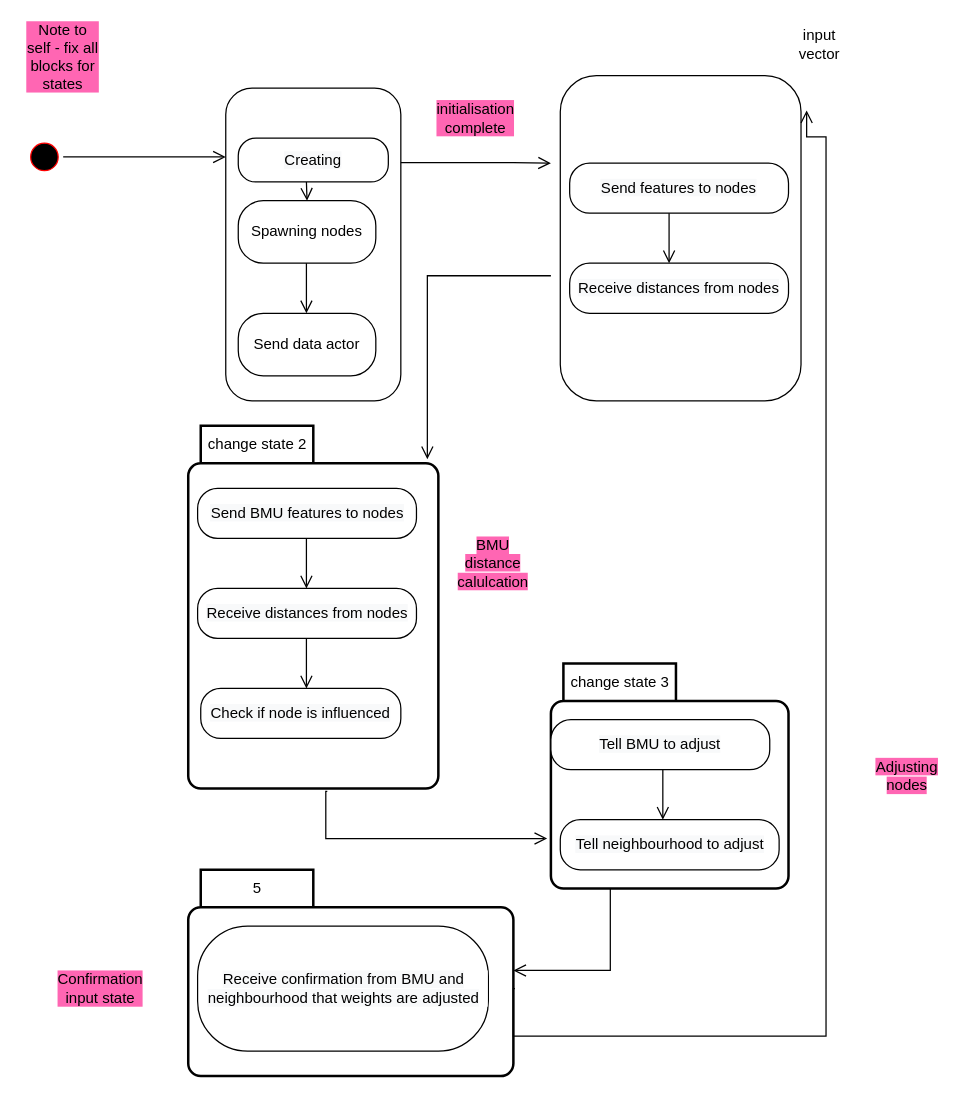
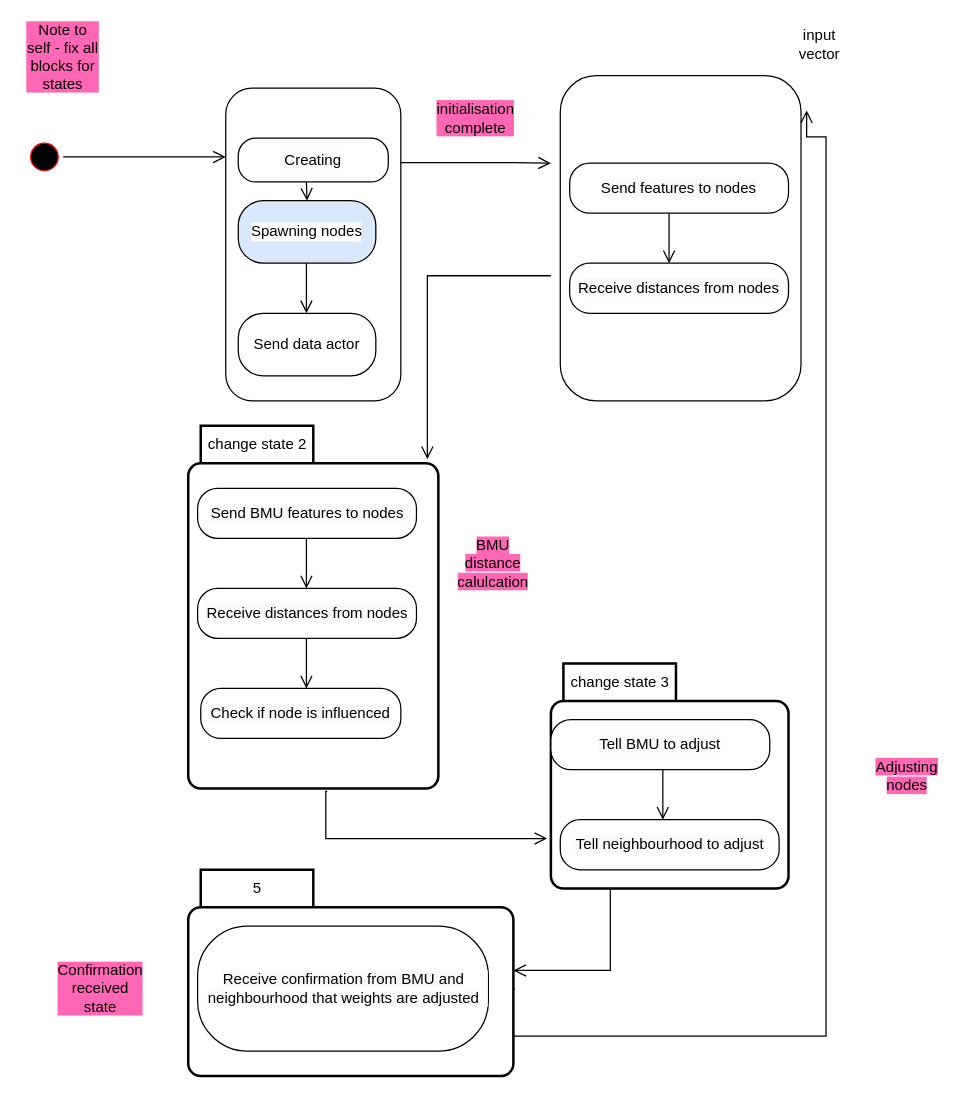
  <mxCell id="0" />
  <mxCell id="1" parent="0" />
  <mxCell id="2" value="" style="rounded=1;whiteSpace=wrap;html=1;labelBackgroundColor=#FF66B3;" vertex="1" parent="1"><mxGeometry x="447.5" y="60" width="192.5" height="260" as="geometry" /></mxCell>
  <mxCell id="3" value="" style="rounded=1;whiteSpace=wrap;html=1;labelBackgroundColor=#FF66B3;" vertex="1" parent="1"><mxGeometry x="180" y="70" width="140" height="250" as="geometry" /></mxCell>
  <mxCell id="4" value="" style="edgeStyle=orthogonalEdgeStyle;html=1;verticalAlign=bottom;endArrow=open;endSize=8;strokeColor=#000000;rounded=0;" edge="1" parent="1"><mxGeometry relative="1" as="geometry"><mxPoint x="180" y="125" as="targetPoint" /><mxPoint x="50" y="125" as="sourcePoint" /></mxGeometry></mxCell>
  <mxCell id="5" value="" style="edgeStyle=orthogonalEdgeStyle;html=1;verticalAlign=bottom;endArrow=open;endSize=8;strokeColor=#000000;rounded=0;" edge="1" parent="1"><mxGeometry relative="1" as="geometry"><mxPoint x="440" y="130" as="targetPoint" /><mxPoint x="320" y="129.5" as="sourcePoint" /><Array as="points"><mxPoint x="410" y="130" /><mxPoint x="410" y="130" /></Array></mxGeometry></mxCell>
  <mxCell id="6" value="&lt;span style=&quot;background-color: rgb(248 , 249 , 250)&quot;&gt;Send features to nodes&lt;/span&gt;" style="rounded=1;whiteSpace=wrap;html=1;arcSize=40;fontColor=#000000;fillColor=#FFFFFF;strokeColor=#000000;labelBackgroundColor=default;" vertex="1" parent="1"><mxGeometry x="455" y="130" width="175" height="40" as="geometry" /></mxCell>
  <mxCell id="7" value="&lt;span style=&quot;background-color: rgb(248 , 249 , 250)&quot;&gt;Receive distances from nodes&lt;/span&gt;" style="rounded=1;whiteSpace=wrap;html=1;arcSize=40;fontColor=#000000;fillColor=#FFFFFF;strokeColor=#000000;labelBackgroundColor=default;" vertex="1" parent="1"><mxGeometry x="455" y="210" width="175" height="40" as="geometry" /></mxCell>
  <mxCell id="8" value="" style="edgeStyle=orthogonalEdgeStyle;html=1;verticalAlign=bottom;endArrow=open;endSize=8;strokeColor=#000000;rounded=0;" edge="1" parent="1"><mxGeometry relative="1" as="geometry"><mxPoint x="534.5" y="210" as="targetPoint" /><mxPoint x="534.5" y="170" as="sourcePoint" /><Array as="points"><mxPoint x="534.5" y="210" /></Array></mxGeometry></mxCell>
  <mxCell id="9" value="" style="ellipse;html=1;shape=startState;fillColor=#000000;strokeColor=#ff0000;" vertex="1" parent="1"><mxGeometry x="20" y="110" width="30" height="30" as="geometry" /></mxCell>
  <mxCell id="10" value="&lt;span style=&quot;background-color: rgb(248 , 249 , 250)&quot;&gt;Creating&lt;/span&gt;" style="rounded=1;whiteSpace=wrap;html=1;arcSize=40;fontColor=#000000;fillColor=#FFFFFF;strokeColor=#000000;labelBackgroundColor=default;" vertex="1" parent="1"><mxGeometry x="190" y="110" width="120" height="35" as="geometry" /></mxCell>
- <mxCell id="11" value="Spawning nodes" style="rounded=1;whiteSpace=wrap;html=1;arcSize=40;fontColor=#000000;fillColor=#FFFFFF;strokeColor=#000000;labelBackgroundColor=default;" vertex="1" parent="1"><mxGeometry x="190" y="160" width="110" height="50" as="geometry" /></mxCell>
+ <mxCell id="11" value="Spawning nodes" style="rounded=1;whiteSpace=wrap;html=1;arcSize=40;fontColor=#000000;fillColor=#dae8fc;strokeColor=#000000;labelBackgroundColor=default;" vertex="1" parent="1"><mxGeometry x="190" y="160" width="110" height="50" as="geometry" /></mxCell>
  <mxCell id="12" value="Send data actor" style="rounded=1;whiteSpace=wrap;html=1;arcSize=40;fontColor=#000000;fillColor=#FFFFFF;strokeColor=#000000;labelBackgroundColor=default;" vertex="1" parent="1"><mxGeometry x="190" y="250" width="110" height="50" as="geometry" /></mxCell>
  <mxCell id="13" value="" style="edgeStyle=orthogonalEdgeStyle;html=1;verticalAlign=bottom;endArrow=open;endSize=8;strokeColor=#000000;rounded=0;entryX=0.5;entryY=0;entryDx=0;entryDy=0;" edge="1" parent="1" target="11"><mxGeometry relative="1" as="geometry"><mxPoint x="244.5" y="185" as="targetPoint" /><mxPoint x="244.5" y="145" as="sourcePoint" /><Array as="points" /></mxGeometry></mxCell>
  <mxCell id="14" value="" style="edgeStyle=orthogonalEdgeStyle;html=1;verticalAlign=bottom;endArrow=open;endSize=8;strokeColor=#000000;rounded=0;" edge="1" parent="1"><mxGeometry relative="1" as="geometry"><mxPoint x="244.5" y="250" as="targetPoint" /><mxPoint x="244.5" y="210" as="sourcePoint" /><Array as="points"><mxPoint x="244.5" y="250" /></Array></mxGeometry></mxCell>
  <mxCell id="15" value="change state 2" style="shape=folder;align=center;verticalAlign=middle;fontStyle=0;tabWidth=100;tabHeight=30;tabPosition=left;html=1;boundedLbl=1;labelInHeader=1;rounded=1;absoluteArcSize=1;arcSize=10;strokeWidth=2;" vertex="1" parent="1"><mxGeometry x="150" y="340" width="200" height="290" as="geometry" /></mxCell>
  <mxCell id="16" value="&lt;span style=&quot;background-color: rgb(248 , 249 , 250)&quot;&gt;Send BMU features to nodes&lt;/span&gt;" style="rounded=1;whiteSpace=wrap;html=1;arcSize=40;fontColor=#000000;fillColor=#FFFFFF;strokeColor=#000000;labelBackgroundColor=default;" vertex="1" parent="1"><mxGeometry x="157.5" y="390" width="175" height="40" as="geometry" /></mxCell>
  <mxCell id="17" value="&lt;span style=&quot;background-color: rgb(248 , 249 , 250)&quot;&gt;Receive distances from nodes&lt;/span&gt;" style="rounded=1;whiteSpace=wrap;html=1;arcSize=40;fontColor=#000000;fillColor=#FFFFFF;strokeColor=#000000;labelBackgroundColor=default;" vertex="1" parent="1"><mxGeometry x="157.5" y="470" width="175" height="40" as="geometry" /></mxCell>
  <mxCell id="18" value="&lt;span style=&quot;background-color: rgb(248 , 249 , 250)&quot;&gt;Check if node is influenced&lt;/span&gt;" style="rounded=1;whiteSpace=wrap;html=1;arcSize=40;fontColor=#000000;fillColor=#FFFFFF;strokeColor=#000000;labelBackgroundColor=default;" vertex="1" parent="1"><mxGeometry x="160" y="550" width="160" height="40" as="geometry" /></mxCell>
  <mxCell id="19" value="" style="edgeStyle=orthogonalEdgeStyle;html=1;verticalAlign=bottom;endArrow=open;endSize=8;strokeColor=#000000;rounded=0;" edge="1" parent="1"><mxGeometry relative="1" as="geometry"><mxPoint x="244.5" y="470" as="targetPoint" /><mxPoint x="244.5" y="430" as="sourcePoint" /><Array as="points"><mxPoint x="244.5" y="470" /></Array></mxGeometry></mxCell>
  <mxCell id="20" value="" style="edgeStyle=orthogonalEdgeStyle;html=1;verticalAlign=bottom;endArrow=open;endSize=8;strokeColor=#000000;rounded=0;" edge="1" parent="1"><mxGeometry relative="1" as="geometry"><mxPoint x="244.5" y="550" as="targetPoint" /><mxPoint x="244.5" y="510" as="sourcePoint" /><Array as="points"><mxPoint x="244.5" y="550" /></Array></mxGeometry></mxCell>
  <mxCell id="21" value="change state 3" style="shape=folder;align=center;verticalAlign=middle;fontStyle=0;tabWidth=100;tabHeight=30;tabPosition=left;html=1;boundedLbl=1;labelInHeader=1;rounded=1;absoluteArcSize=1;arcSize=10;strokeWidth=2;" vertex="1" parent="1"><mxGeometry x="440" y="530" width="190" height="180" as="geometry" /></mxCell>
  <mxCell id="22" value="&lt;span style=&quot;background-color: rgb(248 , 249 , 250)&quot;&gt;Tell BMU to adjust&lt;/span&gt;" style="rounded=1;whiteSpace=wrap;html=1;arcSize=40;fontColor=#000000;fillColor=#FFFFFF;strokeColor=#000000;labelBackgroundColor=default;" vertex="1" parent="1"><mxGeometry x="440" y="575" width="175" height="40" as="geometry" /></mxCell>
  <mxCell id="23" value="" style="edgeStyle=orthogonalEdgeStyle;html=1;verticalAlign=bottom;endArrow=open;endSize=8;strokeColor=#000000;rounded=0;" edge="1" parent="1"><mxGeometry relative="1" as="geometry"><mxPoint x="529.5" y="655" as="targetPoint" /><mxPoint x="529.5" y="615" as="sourcePoint" /><Array as="points"><mxPoint x="529.5" y="655" /></Array></mxGeometry></mxCell>
  <mxCell id="24" value="&lt;span style=&quot;background-color: rgb(248 , 249 , 250)&quot;&gt;Tell neighbourhood to adjust&lt;/span&gt;" style="rounded=1;whiteSpace=wrap;html=1;arcSize=40;fontColor=#000000;fillColor=#FFFFFF;strokeColor=#000000;labelBackgroundColor=default;" vertex="1" parent="1"><mxGeometry x="447.5" y="655" width="175" height="40" as="geometry" /></mxCell>
  <mxCell id="25" value="" style="edgeStyle=orthogonalEdgeStyle;html=1;verticalAlign=bottom;endArrow=open;endSize=8;strokeColor=#000000;rounded=0;entryX=0.956;entryY=0.092;entryDx=0;entryDy=0;entryPerimeter=0;" edge="1" parent="1" target="15"><mxGeometry relative="1" as="geometry"><mxPoint x="450" y="140" as="targetPoint" /><mxPoint x="440" y="220" as="sourcePoint" /><Array as="points"><mxPoint x="380" y="220" /><mxPoint x="341" y="220" /></Array></mxGeometry></mxCell>
  <mxCell id="26" value="" style="edgeStyle=orthogonalEdgeStyle;html=1;verticalAlign=bottom;endArrow=open;endSize=8;strokeColor=#000000;rounded=0;exitX=0.556;exitY=1.008;exitDx=0;exitDy=0;exitPerimeter=0;" edge="1" parent="1" source="15"><mxGeometry relative="1" as="geometry"><mxPoint x="437" y="670" as="targetPoint" /><mxPoint x="358.8" y="673.32" as="sourcePoint" /><Array as="points"><mxPoint x="260" y="632" /><mxPoint x="260" y="670" /></Array></mxGeometry></mxCell>
  <mxCell id="27" value="5" style="shape=folder;align=center;verticalAlign=middle;fontStyle=0;tabWidth=100;tabHeight=30;tabPosition=left;html=1;boundedLbl=1;labelInHeader=1;rounded=1;absoluteArcSize=1;arcSize=10;strokeWidth=2;" vertex="1" parent="1"><mxGeometry x="150" y="695" width="260" height="165" as="geometry" /></mxCell>
  <mxCell id="28" value="&lt;span style=&quot;background-color: rgb(248 , 249 , 250)&quot;&gt;Receive confirmation from BMU and neighbourhood that weights are adjusted&lt;/span&gt;" style="rounded=1;whiteSpace=wrap;html=1;arcSize=40;fontColor=#000000;fillColor=#FFFFFF;strokeColor=#000000;labelBackgroundColor=default;" vertex="1" parent="1"><mxGeometry x="157.5" y="740" width="232.5" height="100" as="geometry" /></mxCell>
  <mxCell id="29" value="" style="edgeStyle=orthogonalEdgeStyle;html=1;verticalAlign=bottom;endArrow=open;endSize=8;strokeColor=#000000;rounded=0;entryX=1;entryY=0.488;entryDx=0;entryDy=0;entryPerimeter=0;exitX=0.25;exitY=1;exitDx=0;exitDy=0;exitPerimeter=0;" edge="1" parent="1" source="21" target="27"><mxGeometry relative="1" as="geometry"><mxPoint x="478.1" y="863.34" as="targetPoint" /><mxPoint x="520" y="740" as="sourcePoint" /><Array as="points"><mxPoint x="488" y="776" /></Array></mxGeometry></mxCell>
  <mxCell id="30" value="" style="edgeStyle=orthogonalEdgeStyle;html=1;verticalAlign=bottom;endArrow=open;endSize=8;strokeColor=#000000;rounded=0;exitX=0.556;exitY=1.008;exitDx=0;exitDy=0;exitPerimeter=0;entryX=1.01;entryY=0.089;entryDx=0;entryDy=0;entryPerimeter=0;" edge="1" parent="1"><mxGeometry relative="1" as="geometry"><mxPoint x="644.5" y="87.8" as="targetPoint" /><mxPoint x="411.2" y="790.02" as="sourcePoint" /><Array as="points"><mxPoint x="410" y="790" /><mxPoint x="410" y="828" /><mxPoint x="660" y="828" /><mxPoint x="660" y="109" /></Array></mxGeometry></mxCell>
  <mxCell id="31" value="input vector" style="text;html=1;strokeColor=none;fillColor=none;align=center;verticalAlign=middle;whiteSpace=wrap;rounded=0;" vertex="1" parent="1"><mxGeometry x="625" y="20" width="60" height="30" as="geometry" /></mxCell>
  <mxCell id="32" value="&lt;span style=&quot;background-color: rgb(255 , 102 , 179)&quot;&gt;BMU distance calulcation&lt;/span&gt;" style="text;html=1;strokeColor=none;fillColor=none;align=center;verticalAlign=middle;whiteSpace=wrap;rounded=0;" vertex="1" parent="1"><mxGeometry x="359" y="430" width="70" height="40" as="geometry" /></mxCell>
  <mxCell id="33" value="&lt;span style=&quot;background-color: rgb(255 , 102 , 179)&quot;&gt;Adjusting nodes&lt;/span&gt;" style="text;html=1;strokeColor=none;fillColor=none;align=center;verticalAlign=middle;whiteSpace=wrap;rounded=0;" vertex="1" parent="1"><mxGeometry x="690" y="600" width="70" height="40" as="geometry" /></mxCell>
- <mxCell id="34" value="Confirmation input state" style="text;html=1;strokeColor=none;fillColor=none;align=center;verticalAlign=middle;whiteSpace=wrap;rounded=0;labelBackgroundColor=#FF66B3;" vertex="1" parent="1"><mxGeometry x="50" y="775" width="60" height="30" as="geometry" /></mxCell>
+ <mxCell id="34" value="Confirmation received state" style="text;html=1;strokeColor=none;fillColor=none;align=center;verticalAlign=middle;whiteSpace=wrap;rounded=0;labelBackgroundColor=#FF66B3;" vertex="1" parent="1"><mxGeometry x="50" y="775" width="60" height="30" as="geometry" /></mxCell>
  <mxCell id="35" value="Note to self - fix all blocks for states" style="text;html=1;strokeColor=none;fillColor=none;align=center;verticalAlign=middle;whiteSpace=wrap;rounded=0;labelBackgroundColor=#FF66B3;" vertex="1" parent="1"><mxGeometry x="20" y="30" width="60" height="30" as="geometry" /></mxCell>
  <mxCell id="36" value="initialisation complete" style="text;html=1;strokeColor=none;fillColor=none;align=center;verticalAlign=middle;whiteSpace=wrap;rounded=0;labelBackgroundColor=#FF66B3;" vertex="1" parent="1"><mxGeometry x="350" y="79" width="60" height="30" as="geometry" /></mxCell>
